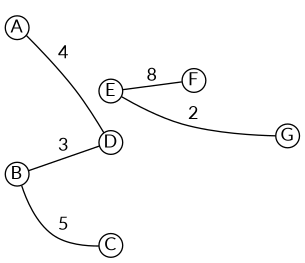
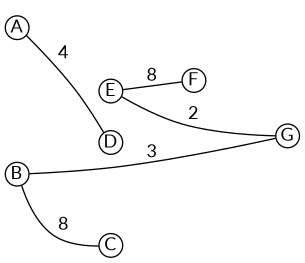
  graph {
    fontname=Lato
    rankdir=LR
    node [fixedsize=true fontname=Lato]
    edge [fontname=Lato]
    A [height=0.25 width=0.25]
    E [height=0.25 width=0.25]
    D [height=0.25 width=0.25]
    B [height=0.25 width=0.25]
    C [height=0.25 width=0.25]
    F [height=0.25 width=0.25]
    G [height=0.25 width=0.25]
    A -- E [label=8 style=invis]
    A -- D [label=4]
    E -- F [label=8]
    E -- G [label=2]
    B -- E [label=10 style=invis]
-   B -- D [label=3]
-   B -- C [label=5]
+   B -- G [label=3]
+   B -- C [label=8]
    F -- G [label=11 style=invis]
  }
